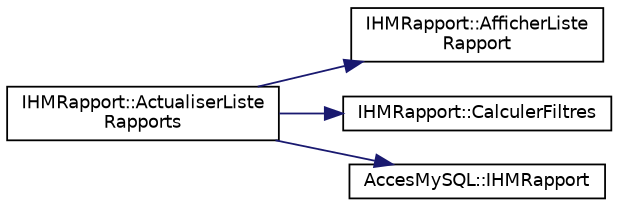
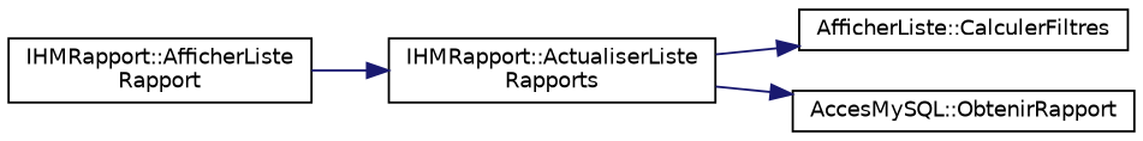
  digraph {
    rankdir=LR
    node [color=black fillcolor=white fontname=Helvetica fontsize=10 shape=record style=filled]
    edge [color=midnightblue fontname=Helvetica fontsize=10 labelfontname=Helvetica labelfontsize=10 style=solid]
    n1 [height=0.2 label="IHMRapport::ActualiserListe\lRapports" width=0.4]
    n2 [height=0.2 label="IHMRapport::AfficherListe\lRapport" width=0.4]
-   n3 [height=0.2 label="IHMRapport::CalculerFiltres" width=0.4]
-   n4 [height=0.2 label="AccesMySQL::IHMRapport" width=0.4]
-   n1 -> n2
+   n3 [height=0.2 label="AfficherListe::CalculerFiltres" width=0.4]
+   n4 [height=0.2 label="AccesMySQL::ObtenirRapport" width=0.4]
+   n2 -> n1
    n1 -> n3
    n1 -> n4
  }
